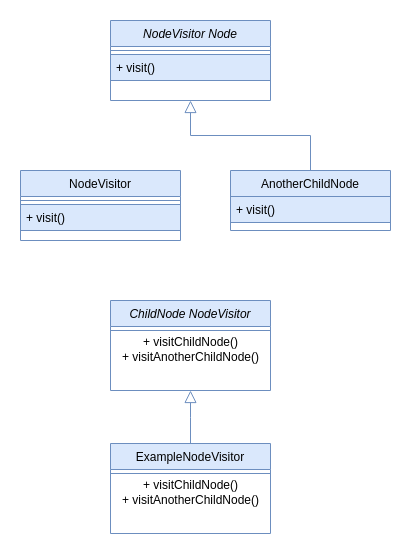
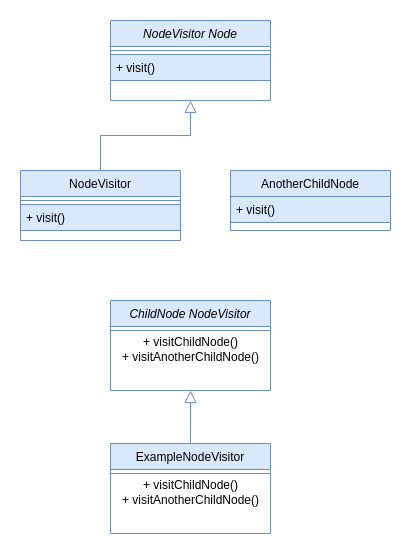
  <mxCell id="0" />
  <mxCell id="1" parent="0" />
  <mxCell id="2" value="NodeVisitor Node" style="swimlane;fontStyle=2;align=center;verticalAlign=top;childLayout=stackLayout;horizontal=1;startSize=26;horizontalStack=0;resizeParent=1;resizeLast=0;collapsible=1;marginBottom=0;rounded=0;shadow=0;strokeWidth=1;fillColor=#dae8fc;strokeColor=#6c8ebf;" vertex="1" parent="1"><mxGeometry x="110" y="20" width="160" height="80" as="geometry"><mxRectangle x="230" y="140" width="160" height="26" as="alternateBounds" /></mxGeometry></mxCell>
  <mxCell id="3" value="" style="line;html=1;strokeWidth=1;align=left;verticalAlign=middle;spacingTop=-1;spacingLeft=3;spacingRight=3;rotatable=0;labelPosition=right;points=[];portConstraint=eastwest;fillColor=#dae8fc;strokeColor=#6c8ebf;" vertex="1" parent="2"><mxGeometry y="26" width="160" height="8" as="geometry" /></mxCell>
  <mxCell id="4" value="+ visit()" style="text;align=left;verticalAlign=top;spacingLeft=4;spacingRight=4;overflow=hidden;rotatable=0;points=[[0,0.5],[1,0.5]];portConstraint=eastwest;fillColor=#dae8fc;strokeColor=#6c8ebf;" vertex="1" parent="2"><mxGeometry y="34" width="160" height="26" as="geometry" /></mxCell>
  <mxCell id="5" value="NodeVisitor" style="swimlane;fontStyle=0;align=center;verticalAlign=top;childLayout=stackLayout;horizontal=1;startSize=26;horizontalStack=0;resizeParent=1;resizeLast=0;collapsible=1;marginBottom=0;rounded=0;shadow=0;strokeWidth=1;fillColor=#dae8fc;strokeColor=#6c8ebf;" vertex="1" parent="1"><mxGeometry x="20" y="170" width="160" height="70" as="geometry"><mxRectangle x="130" y="380" width="160" height="26" as="alternateBounds" /></mxGeometry></mxCell>
  <mxCell id="6" value="" style="line;html=1;strokeWidth=1;align=left;verticalAlign=middle;spacingTop=-1;spacingLeft=3;spacingRight=3;rotatable=0;labelPosition=right;points=[];portConstraint=eastwest;fillColor=#dae8fc;strokeColor=#6c8ebf;" vertex="1" parent="5"><mxGeometry y="26" width="160" height="8" as="geometry" /></mxCell>
  <mxCell id="7" value="+ visit()" style="text;align=left;verticalAlign=top;spacingLeft=4;spacingRight=4;overflow=hidden;rotatable=0;points=[[0,0.5],[1,0.5]];portConstraint=eastwest;fillColor=#dae8fc;strokeColor=#6c8ebf;" vertex="1" parent="5"><mxGeometry y="34" width="160" height="26" as="geometry" /></mxCell>
+ <mxCell id="8" value="" style="endArrow=block;endSize=10;endFill=0;shadow=0;strokeWidth=1;rounded=0;edgeStyle=elbowEdgeStyle;elbow=vertical;fillColor=#dae8fc;strokeColor=#6c8ebf;" edge="1" parent="1" source="5" target="2"><mxGeometry width="160" relative="1" as="geometry"><mxPoint x="90" y="103" as="sourcePoint" /><mxPoint x="90" y="103" as="targetPoint" /></mxGeometry></mxCell>
  <mxCell id="9" value="AnotherChildNode" style="swimlane;fontStyle=0;align=center;verticalAlign=top;childLayout=stackLayout;horizontal=1;startSize=26;horizontalStack=0;resizeParent=1;resizeLast=0;collapsible=1;marginBottom=0;rounded=0;shadow=0;strokeWidth=1;fillColor=#dae8fc;strokeColor=#6c8ebf;" vertex="1" parent="1"><mxGeometry x="230" y="170" width="160" height="60" as="geometry"><mxRectangle x="340" y="380" width="170" height="26" as="alternateBounds" /></mxGeometry></mxCell>
  <mxCell id="10" value="" style="line;html=1;strokeWidth=1;align=left;verticalAlign=middle;spacingTop=-1;spacingLeft=3;spacingRight=3;rotatable=0;labelPosition=right;points=[];portConstraint=eastwest;fillColor=#dae8fc;strokeColor=#6c8ebf;" vertex="1" parent="9"><mxGeometry y="26" width="160" height="8" as="geometry" /></mxCell>
- <mxCell id="11" value="" style="endArrow=block;endSize=10;endFill=0;shadow=0;strokeWidth=1;rounded=0;edgeStyle=elbowEdgeStyle;elbow=vertical;fillColor=#dae8fc;strokeColor=#6c8ebf;" edge="1" parent="1" source="9" target="2"><mxGeometry width="160" relative="1" as="geometry"><mxPoint x="100" y="273" as="sourcePoint" /><mxPoint x="200" y="171" as="targetPoint" /></mxGeometry></mxCell>
  <mxCell id="12" value="+ visit()" style="text;align=left;verticalAlign=top;spacingLeft=4;spacingRight=4;overflow=hidden;rotatable=0;points=[[0,0.5],[1,0.5]];portConstraint=eastwest;fillColor=#dae8fc;strokeColor=#6c8ebf;" vertex="1" parent="1"><mxGeometry x="230" y="196" width="160" height="26" as="geometry" /></mxCell>
  <mxCell id="13" value="ChildNode NodeVisitor" style="swimlane;fontStyle=2;align=center;verticalAlign=top;childLayout=stackLayout;horizontal=1;startSize=26;horizontalStack=0;resizeParent=1;resizeLast=0;collapsible=1;marginBottom=0;rounded=0;shadow=0;strokeWidth=1;fillColor=#dae8fc;strokeColor=#6c8ebf;" vertex="1" parent="1"><mxGeometry x="110" y="300" width="160" height="90" as="geometry"><mxRectangle x="230" y="140" width="160" height="26" as="alternateBounds" /></mxGeometry></mxCell>
  <mxCell id="14" value="" style="line;html=1;strokeWidth=1;align=left;verticalAlign=middle;spacingTop=-1;spacingLeft=3;spacingRight=3;rotatable=0;labelPosition=right;points=[];portConstraint=eastwest;fillColor=#dae8fc;strokeColor=#6c8ebf;" vertex="1" parent="13"><mxGeometry y="26" width="160" height="8" as="geometry" /></mxCell>
  <mxCell id="15" value="&lt;span style=&quot;text-align: left&quot;&gt;+ visitChildNode()&lt;/span&gt;&lt;br style=&quot;padding: 0px ; margin: 0px ; text-align: left&quot;&gt;&lt;span style=&quot;text-align: left&quot;&gt;+ visitAnotherChildNode()&lt;/span&gt;" style="text;html=1;resizable=0;autosize=1;align=center;verticalAlign=middle;points=[];fillColor=none;strokeColor=none;rounded=0;" vertex="1" parent="13"><mxGeometry y="34" width="160" height="30" as="geometry" /></mxCell>
  <mxCell id="16" value="ExampleNodeVisitor" style="swimlane;fontStyle=0;align=center;verticalAlign=top;childLayout=stackLayout;horizontal=1;startSize=26;horizontalStack=0;resizeParent=1;resizeLast=0;collapsible=1;marginBottom=0;rounded=0;shadow=0;strokeWidth=1;fillColor=#dae8fc;strokeColor=#6c8ebf;" vertex="1" parent="1"><mxGeometry x="110" y="443" width="160" height="90" as="geometry"><mxRectangle x="230" y="140" width="160" height="26" as="alternateBounds" /></mxGeometry></mxCell>
  <mxCell id="17" value="" style="line;html=1;strokeWidth=1;align=left;verticalAlign=middle;spacingTop=-1;spacingLeft=3;spacingRight=3;rotatable=0;labelPosition=right;points=[];portConstraint=eastwest;fillColor=#dae8fc;strokeColor=#6c8ebf;" vertex="1" parent="16"><mxGeometry y="26" width="160" height="8" as="geometry" /></mxCell>
  <mxCell id="18" value="&lt;span style=&quot;text-align: left&quot;&gt;+ visitChildNode()&lt;/span&gt;&lt;br style=&quot;padding: 0px ; margin: 0px ; text-align: left&quot;&gt;&lt;span style=&quot;text-align: left&quot;&gt;+ visitAnotherChildNode()&lt;/span&gt;" style="text;html=1;resizable=0;autosize=1;align=center;verticalAlign=middle;points=[];fillColor=none;strokeColor=none;rounded=0;" vertex="1" parent="16"><mxGeometry y="34" width="160" height="30" as="geometry" /></mxCell>
  <mxCell id="19" value="" style="endArrow=block;endSize=10;endFill=0;shadow=0;strokeWidth=1;rounded=0;edgeStyle=elbowEdgeStyle;elbow=vertical;fillColor=#dae8fc;strokeColor=#6c8ebf;exitX=0.5;exitY=0;exitDx=0;exitDy=0;" edge="1" parent="1" source="16"><mxGeometry width="160" relative="1" as="geometry"><mxPoint x="310" y="460" as="sourcePoint" /><mxPoint x="190" y="390" as="targetPoint" /></mxGeometry></mxCell>
